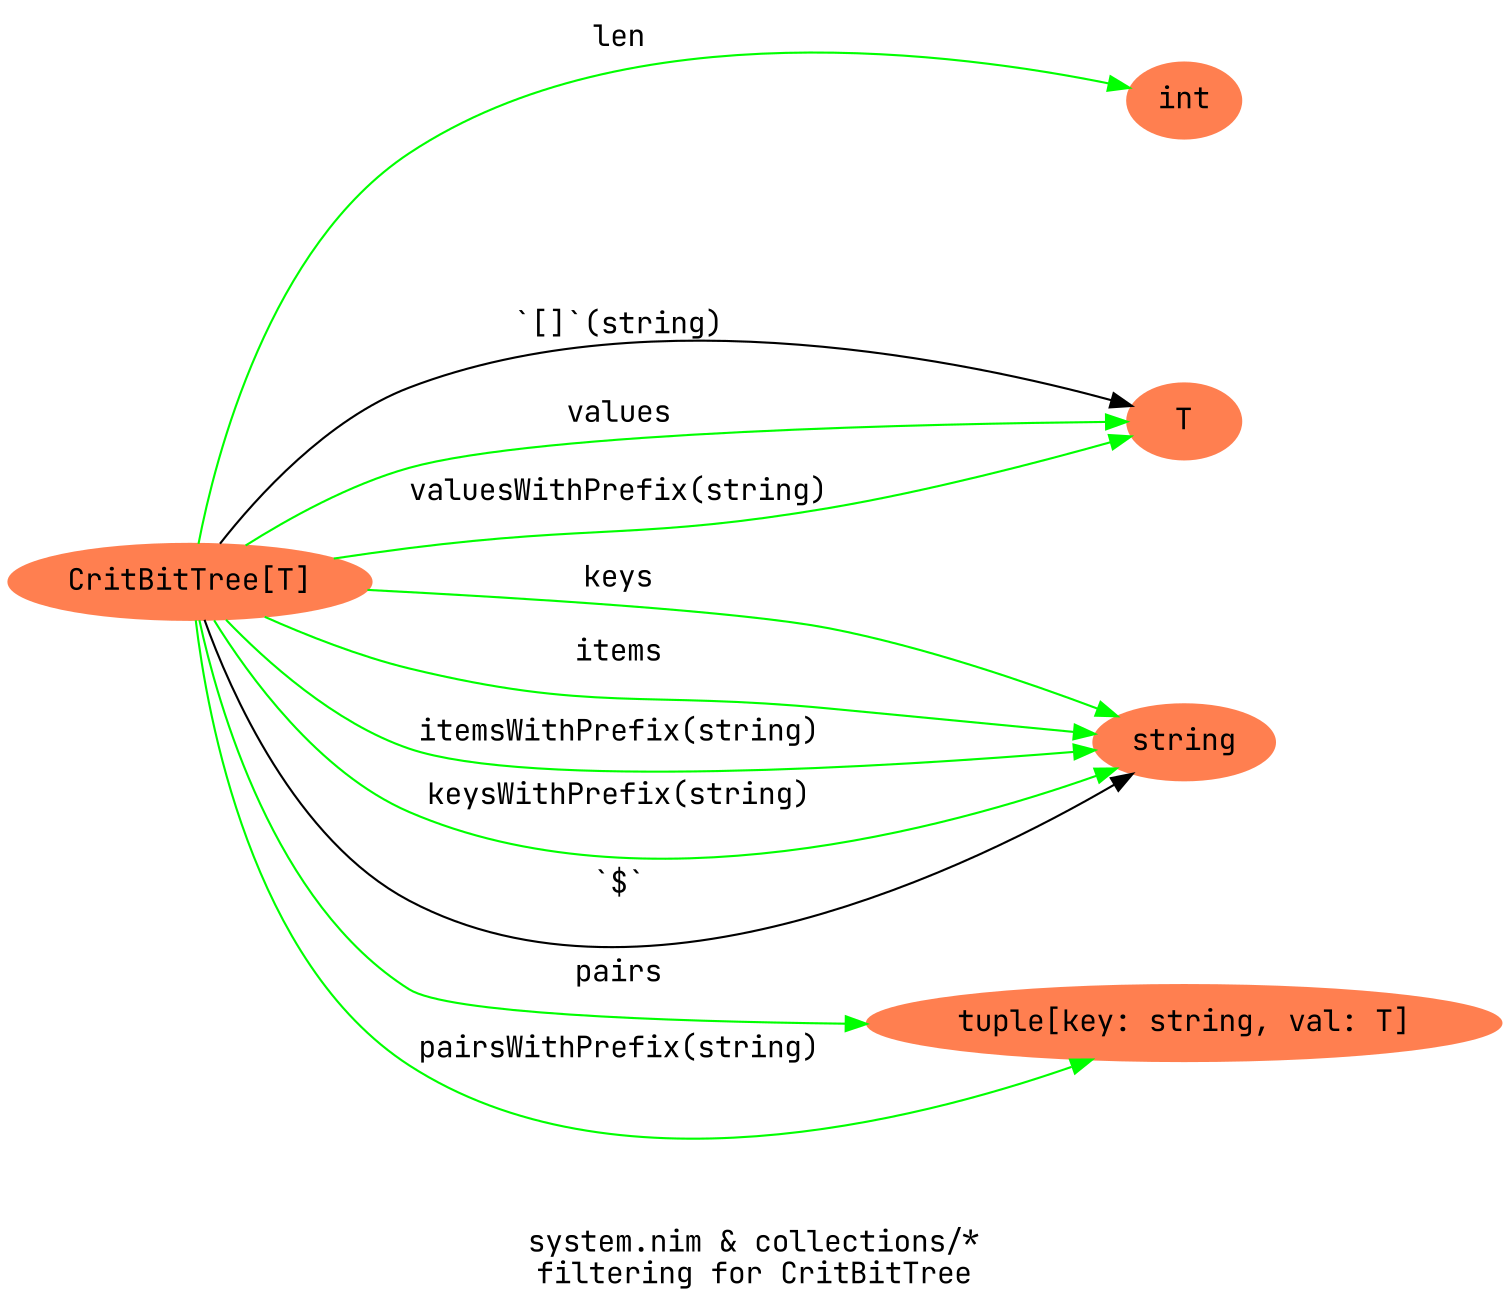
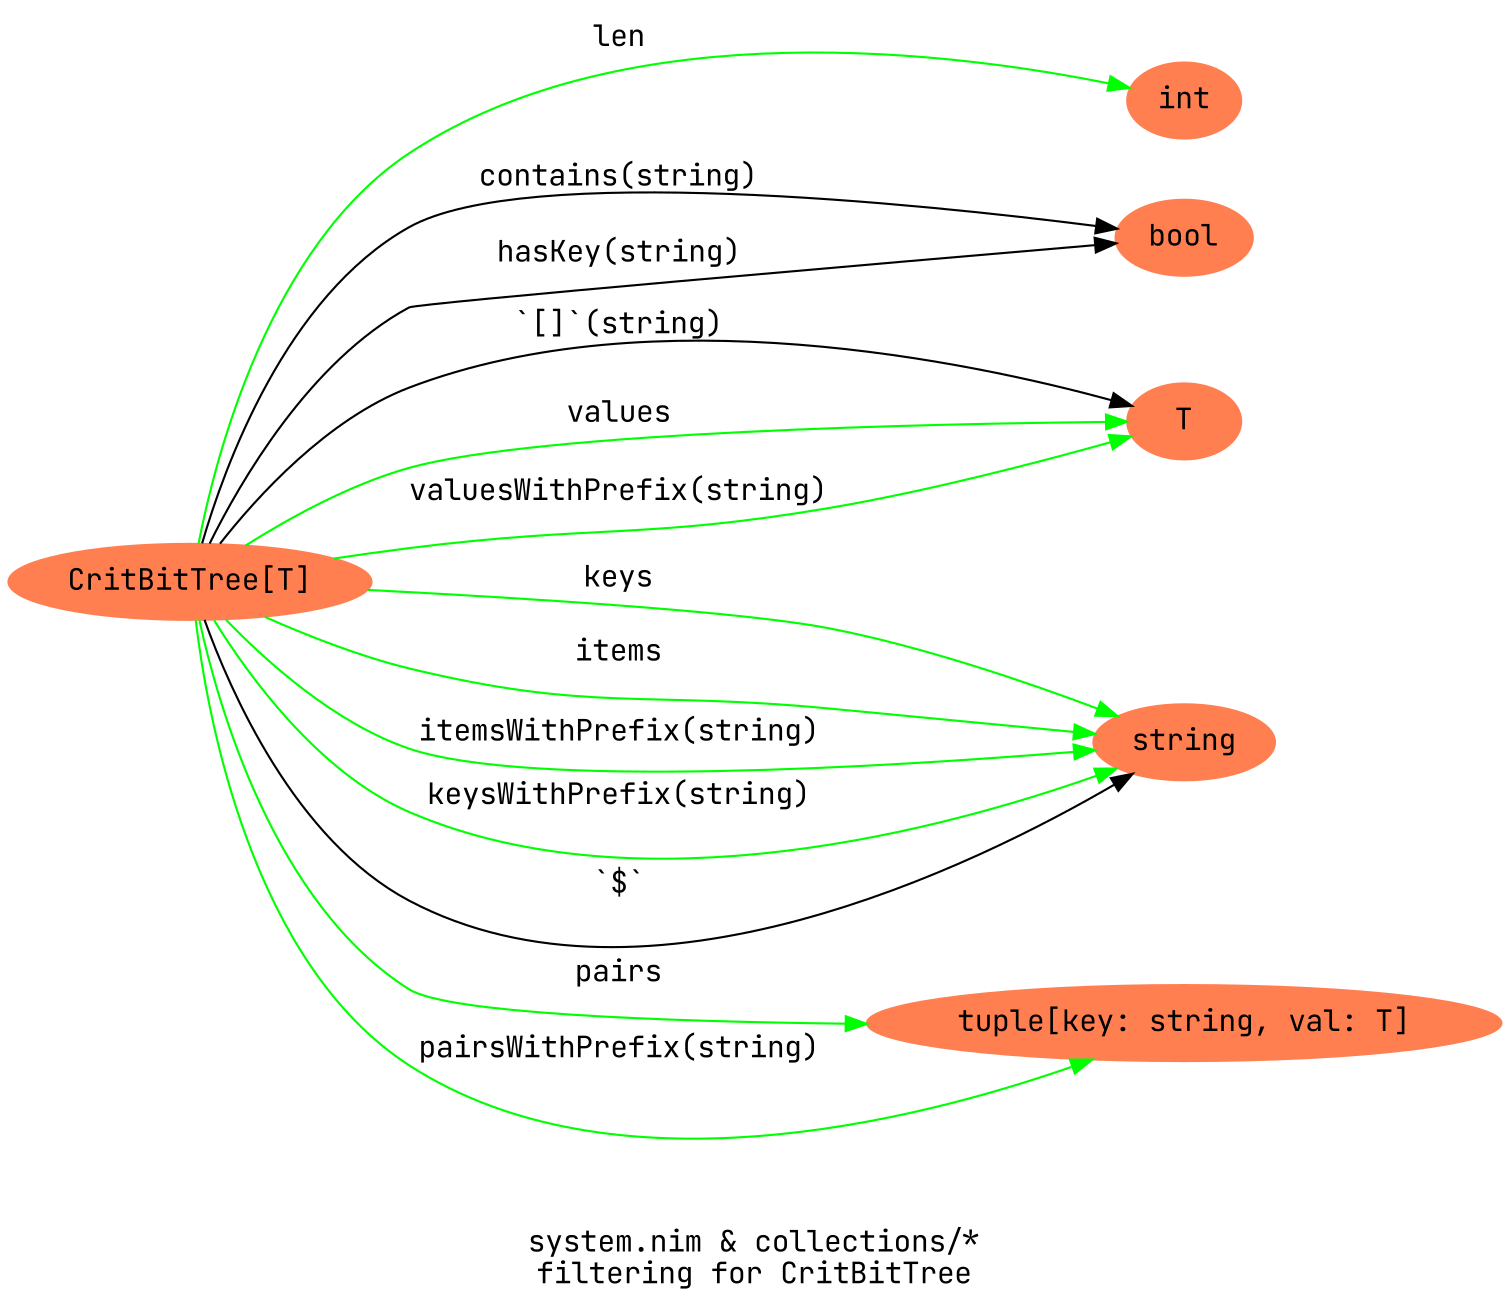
  digraph {
    fontname="JetBrains Mono"
    label="system.nim & collections/*\nfiltering for CritBitTree"
    rankdir=LR
    node [color=coral fontname="JetBrains Mono" style=filled]
    edge [color=green fontname="JetBrains Mono"]
    n1 [label="CritBitTree[T]"]
    n2 [label=int]
+   n3 [label=bool]
    n4 [label=T]
    n5 [label=string]
    n6 [label="tuple[key: string, val: T]"]
    n1 -> n2 [label=len]
+   n1 -> n3 [label="contains(string)" color=""]
+   n1 -> n3 [label="hasKey(string)" color=""]
    n1 -> n4 [label="`[]`(string)" color=""]
    n1 -> n4 [label=values]
    n1 -> n4 [label="valuesWithPrefix(string)"]
    n1 -> n5 [label=keys]
    n1 -> n5 [label=items]
    n1 -> n5 [label="itemsWithPrefix(string)"]
    n1 -> n5 [label="keysWithPrefix(string)"]
    n1 -> n5 [label="`$`" color=""]
    n1 -> n6 [label=pairs]
    n1 -> n6 [label="pairsWithPrefix(string)"]
  }
